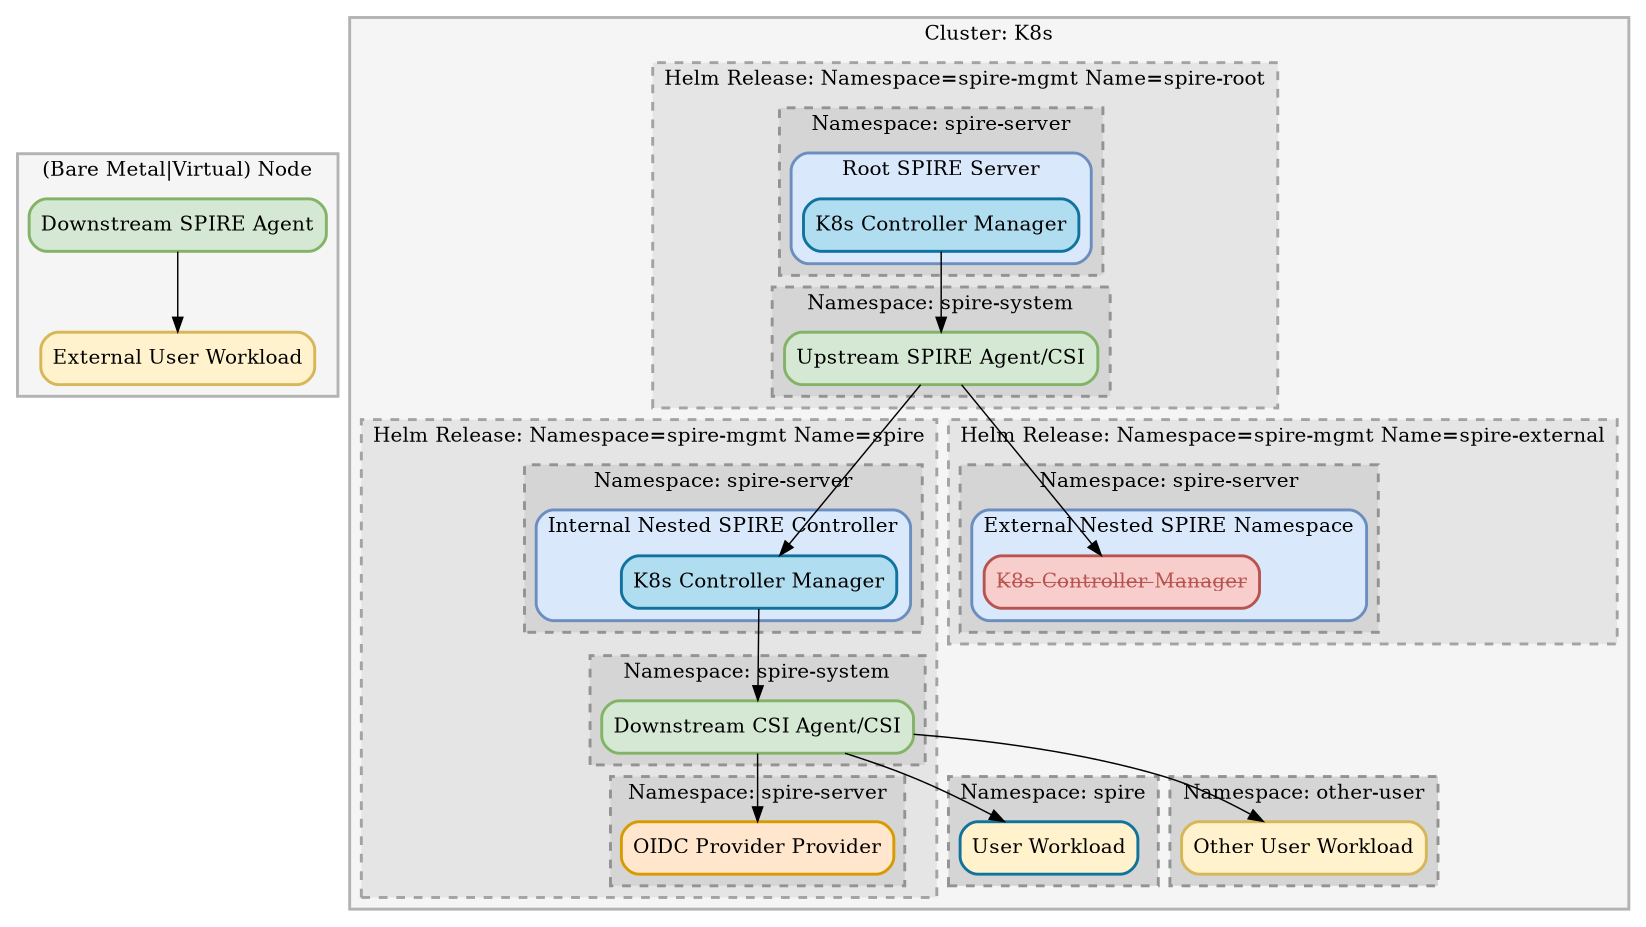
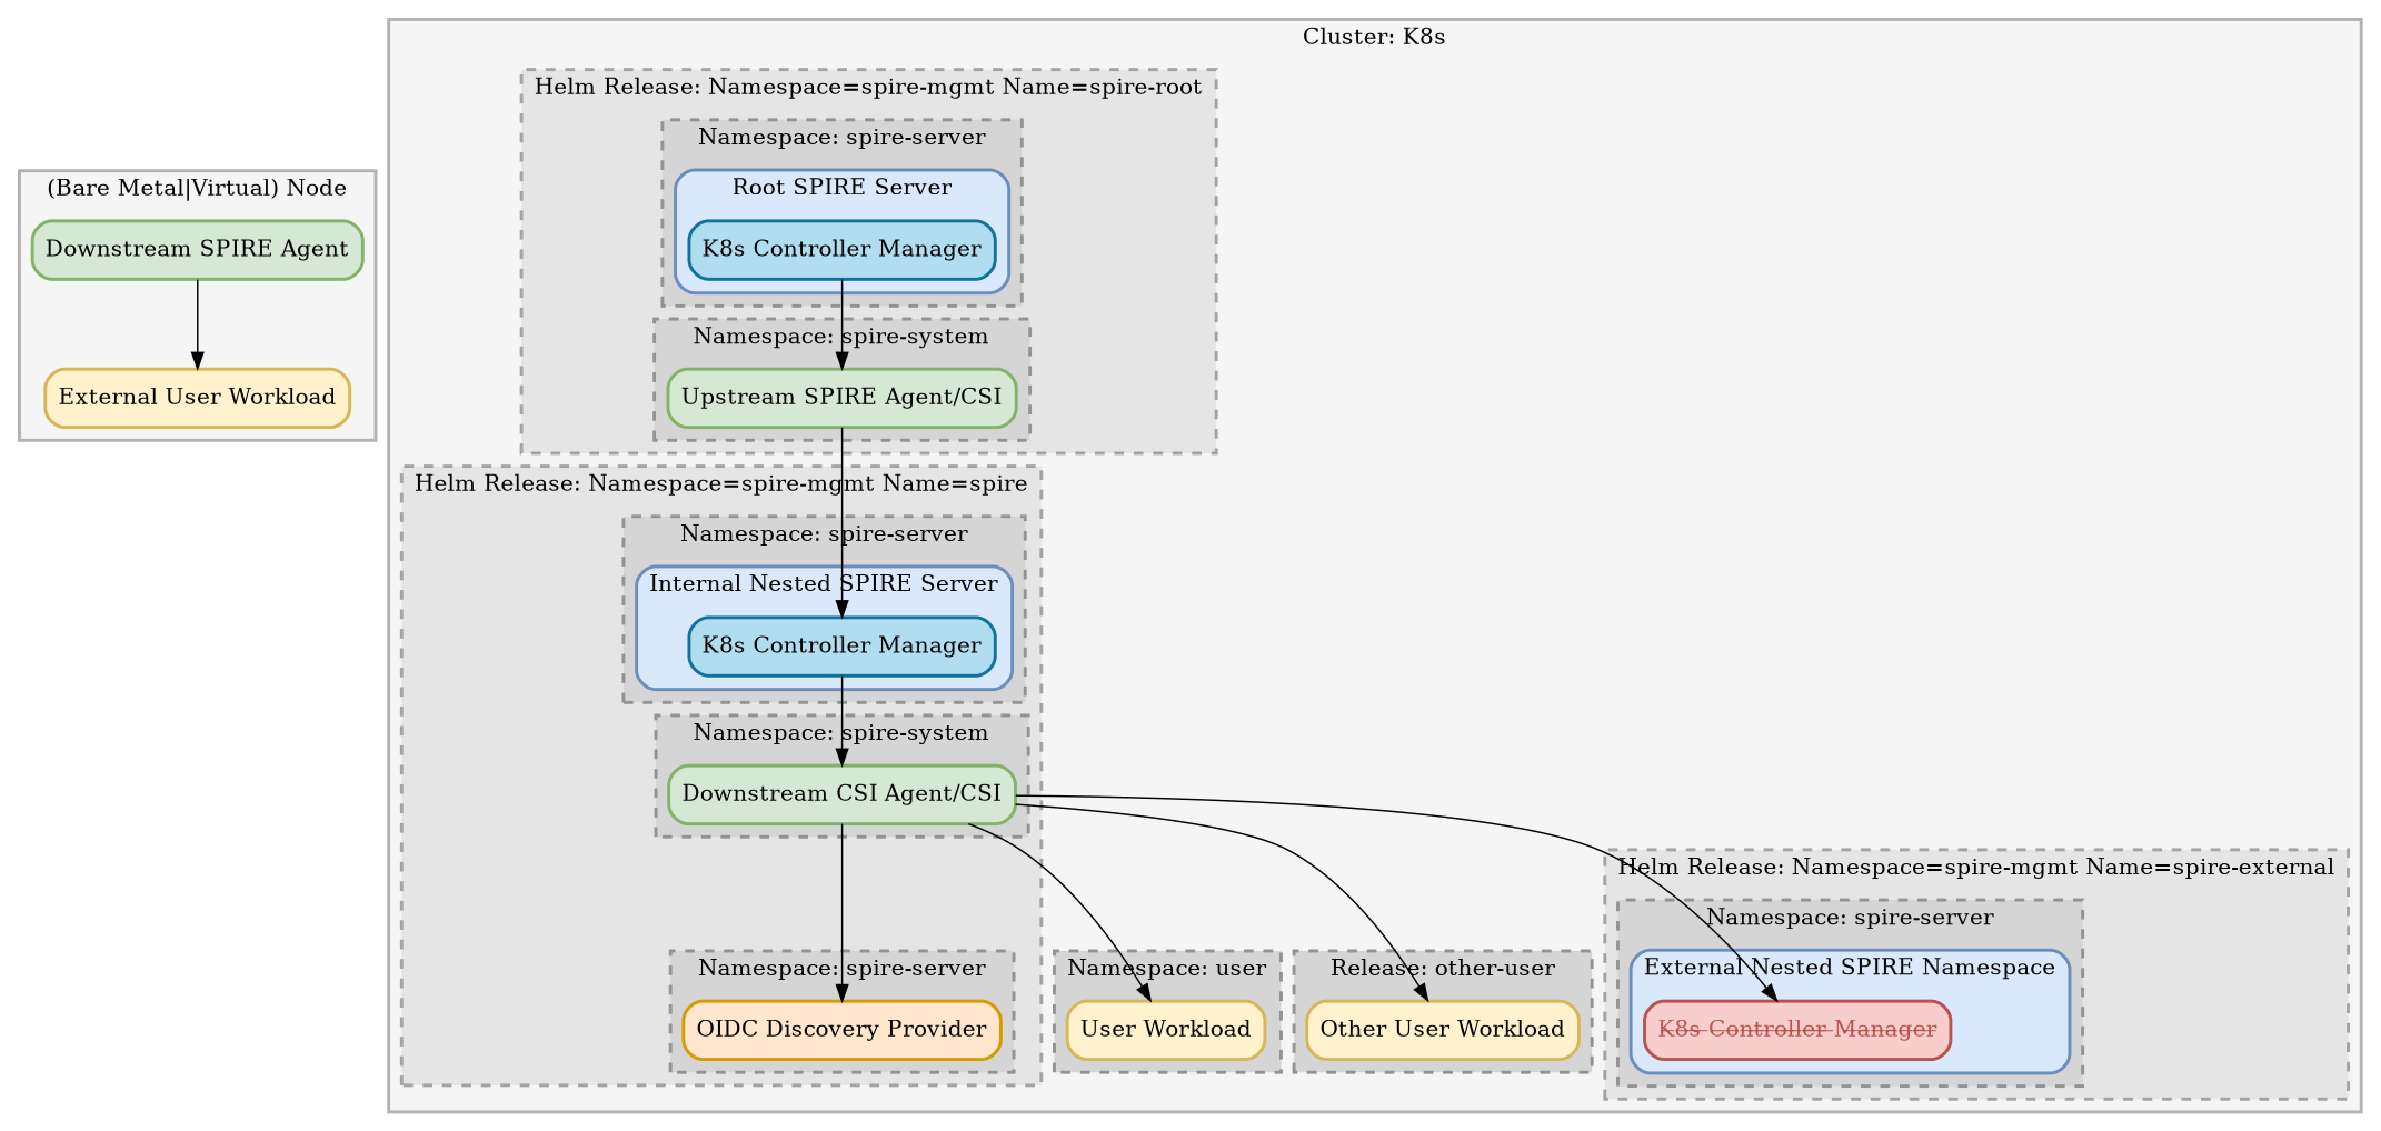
  digraph {
    compound=true
    node [color="#82b366" fillcolor="#d5e8d4" shape=box style="rounded,solid,filled,bold"]
    n1 [label="Downstream SPIRE Agent"]
    n2 [color="#d6b656" fillcolor="#fff2cc" label="External User Workload"]
    n3 [color="#10739e" fillcolor="#b1ddf0" label="K8s Controller Manager" shape=record]
    n4 [label="Upstream SPIRE Agent/CSI"]
    n5 [color="#10739e" fillcolor="#b1ddf0" label="K8s Controller Manager" shape=record]
    n6 [label="Downstream CSI Agent/CSI"]
-   n7 [color="#d79b00" fillcolor="#ffe6cc" label="OIDC Provider Provider"]
-   n8 [color="#10739e" fillcolor="#fff2cc" label="User Workload"]
+   n7 [color="#d79b00" fillcolor="#ffe6cc" label="OIDC Discovery Provider"]
+   n8 [color="#d6b656" fillcolor="#fff2cc" label="User Workload"]
    n9 [color="#d6b656" fillcolor="#fff2cc" label="Other User Workload"]
    n10 [color="#b85450" fillcolor="#f8cecc" fontcolor="#b85450" label="K̶8̶s̶ ̶C̶o̶n̶t̶r̶o̶l̶l̶e̶r̶ ̶M̶a̶n̶a̶g̶e̶r̶" shape=record]
    subgraph cluster_1 {
      color="#b3b3b3"
      fillcolor="#f5f5f5"
      label="(Bare Metal|Virtual) Node"
      style="filled,solid,bold"
      n1
      n2
    }
    subgraph cluster_2 {
      color="#b3b3b3"
      fillcolor="#f5f5f5"
      label="Cluster: K8s"
      style="filled,solid,bold"
      subgraph cluster_3 {
        color="#a3a3a3"
        fillcolor="#e5e5e5"
        label="Helm Release: Namespace=spire-mgmt Name=spire-root"
        style="filled,dashed,bold"
        subgraph cluster_4 {
          color="#939393"
          fillcolor="#d5d5d5"
          label="Namespace: spire-server"
          style="filled,dashed,bold"
          subgraph cluster_5 {
            color="#6c8ebf"
            fillcolor="#dae8fc"
            label="Root SPIRE Server"
            style="filled,rounded,bold"
            n3
          }
        }
        subgraph cluster_6 {
          color="#939393"
          fillcolor="#d5d5d5"
          label="Namespace: spire-system"
          style="filled,dashed,bold"
          n4
        }
      }
      subgraph cluster_7 {
        color="#a3a3a3"
        fillcolor="#e5e5e5"
        label="Helm Release: Namespace=spire-mgmt Name=spire"
        style="filled,dashed,bold"
        subgraph cluster_8 {
          color="#939393"
          fillcolor="#d5d5d5"
          label="Namespace: spire-server"
          style="filled,dashed,bold"
          subgraph cluster_9 {
            color="#6c8ebf"
            fillcolor="#dae8fc"
-           label="Internal Nested SPIRE Controller"
+           label="Internal Nested SPIRE Server"
            style="filled,rounded,bold"
            n5
          }
        }
        subgraph cluster_10 {
          color="#939393"
          fillcolor="#d5d5d5"
          label="Namespace: spire-system"
          style="filled,dashed,bold"
          n6
        }
        subgraph cluster_11 {
          color="#939393"
          fillcolor="#d5d5d5"
          label="Namespace: spire-server"
          style="filled,dashed,bold"
          n7
        }
      }
      subgraph cluster_12 {
        color="#939393"
        fillcolor="#d5d5d5"
-       label="Namespace: spire"
+       label="Namespace: user"
        style="filled,dashed,bold"
        n8
      }
      subgraph cluster_13 {
        color="#939393"
        fillcolor="#d5d5d5"
-       label="Namespace: other-user"
+       label="Release: other-user"
        style="filled,dashed,bold"
        n9
      }
      subgraph cluster_14 {
        color="#a3a3a3"
        fillcolor="#e5e5e5"
        label="Helm Release: Namespace=spire-mgmt Name=spire-external"
        style="filled,dashed,bold"
        subgraph cluster_15 {
          color="#939393"
          fillcolor="#d5d5d5"
          label="Namespace: spire-server"
          style="filled,dashed,bold"
          subgraph cluster_16 {
            color="#6c8ebf"
            fillcolor="#dae8fc"
            label="External Nested SPIRE Namespace"
            style="filled,rounded,bold"
            n10
          }
        }
      }
    }
    n1 -> n2
    n3 -> n4
    n4 -> n5
-   n4 -> n10
+   n6 -> n10
    n5 -> n6
    n6 -> n7
    n6 -> n8
    n6 -> n9
  }
